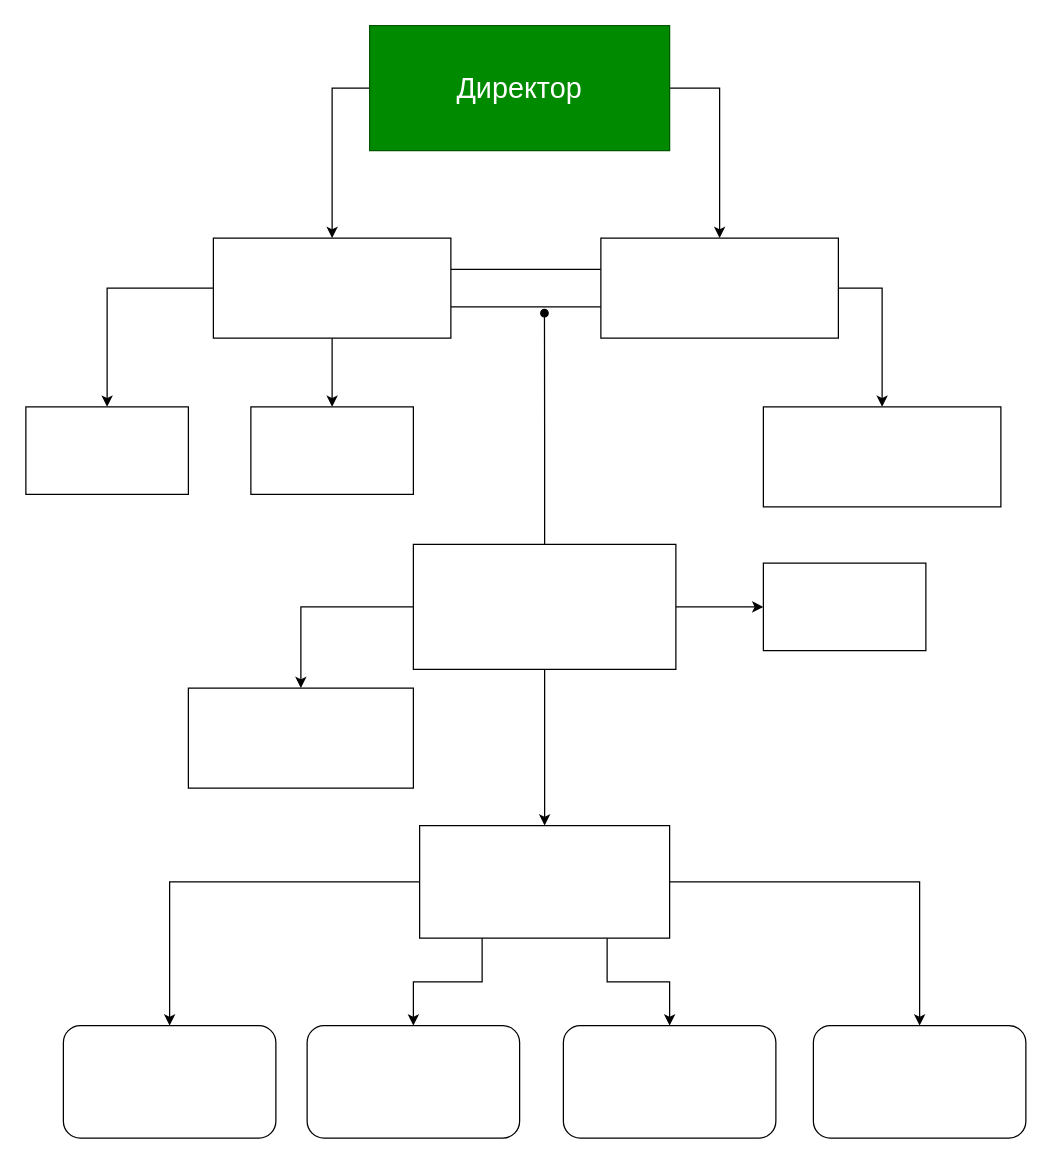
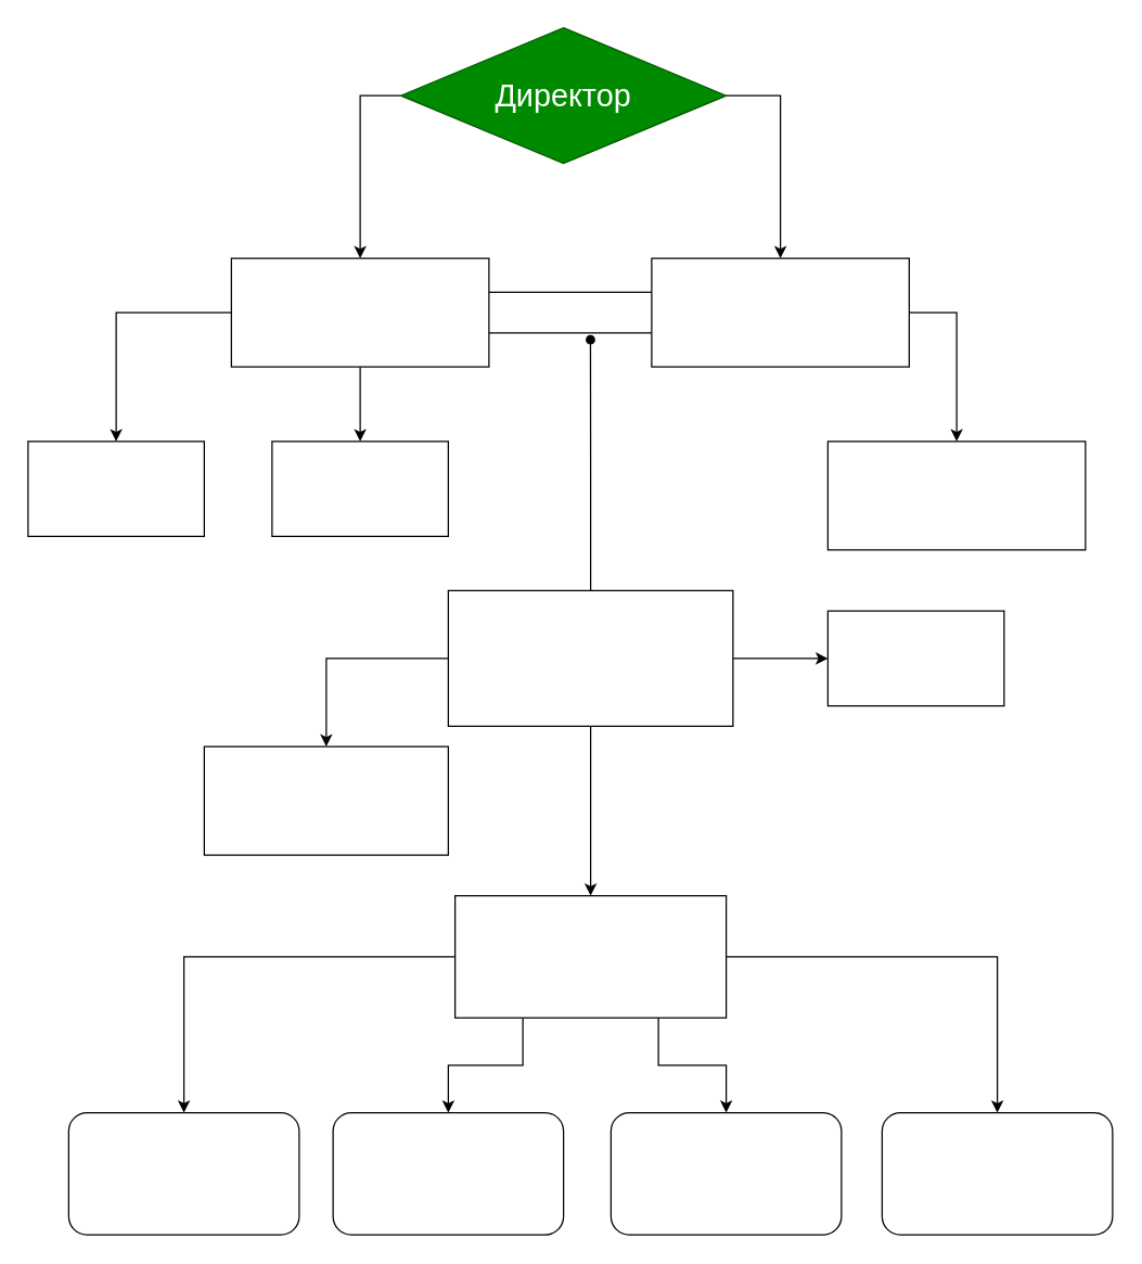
  <mxCell id="0" />
  <mxCell id="1" parent="0" />
  <mxCell id="2" style="edgeStyle=orthogonalEdgeStyle;rounded=0;orthogonalLoop=1;jettySize=auto;html=1;exitX=0;exitY=0.5;exitDx=0;exitDy=0;flowAnimation=0;" parent="1" source="4" target="9" edge="1"><mxGeometry relative="1" as="geometry" /></mxCell>
  <mxCell id="3" style="edgeStyle=orthogonalEdgeStyle;rounded=0;orthogonalLoop=1;jettySize=auto;html=1;exitX=1;exitY=0.5;exitDx=0;exitDy=0;entryX=0.5;entryY=0;entryDx=0;entryDy=0;" parent="1" source="4" target="12" edge="1"><mxGeometry relative="1" as="geometry" /></mxCell>
- <mxCell id="4" value="Директор" style="rounded=0;whiteSpace=wrap;html=1;fontSize=23;fillColor=#008a00;fontColor=#ffffff;strokeColor=#005700;" parent="1" vertex="1"><mxGeometry x="295" y="20" width="240" height="100" as="geometry" /></mxCell>
+ <mxCell id="4" value="Директор" style="rhombus;whiteSpace=wrap;html=1;fontSize=23;fillColor=#008a00;fontColor=#ffffff;strokeColor=#005700;" parent="1" vertex="1"><mxGeometry x="295" y="20" width="240" height="100" as="geometry" /></mxCell>
  <mxCell id="5" style="edgeStyle=orthogonalEdgeStyle;rounded=0;orthogonalLoop=1;jettySize=auto;html=1;exitX=1;exitY=0.5;exitDx=0;exitDy=0;entryX=1;entryY=0.5;entryDx=0;entryDy=0;" parent="1" source="9" target="9" edge="1"><mxGeometry relative="1" as="geometry" /></mxCell>
  <mxCell id="6" style="edgeStyle=orthogonalEdgeStyle;rounded=0;orthogonalLoop=1;jettySize=auto;html=1;exitX=0;exitY=0.5;exitDx=0;exitDy=0;entryX=0.5;entryY=0;entryDx=0;entryDy=0;" parent="1" source="9" target="10" edge="1"><mxGeometry relative="1" as="geometry" /></mxCell>
  <mxCell id="7" style="edgeStyle=orthogonalEdgeStyle;rounded=0;orthogonalLoop=1;jettySize=auto;html=1;exitX=1;exitY=0.5;exitDx=0;exitDy=0;entryX=0;entryY=0.5;entryDx=0;entryDy=0;shape=link;width=30;" parent="1" source="9" target="12" edge="1"><mxGeometry relative="1" as="geometry" /></mxCell>
  <mxCell id="8" style="edgeStyle=orthogonalEdgeStyle;rounded=0;orthogonalLoop=1;jettySize=auto;html=1;exitX=0.5;exitY=1;exitDx=0;exitDy=0;entryX=0.5;entryY=0;entryDx=0;entryDy=0;" parent="1" source="9" target="13" edge="1"><mxGeometry relative="1" as="geometry" /></mxCell>
  <mxCell id="9" value="" style="rounded=0;whiteSpace=wrap;html=1;" parent="1" vertex="1"><mxGeometry x="170" y="190" width="190" height="80" as="geometry" /></mxCell>
  <mxCell id="10" value="" style="rounded=0;whiteSpace=wrap;html=1;" parent="1" vertex="1"><mxGeometry x="20" y="325" width="130" height="70" as="geometry" /></mxCell>
  <mxCell id="11" style="edgeStyle=orthogonalEdgeStyle;rounded=0;orthogonalLoop=1;jettySize=auto;html=1;exitX=1;exitY=0.5;exitDx=0;exitDy=0;" parent="1" source="12" target="19" edge="1"><mxGeometry relative="1" as="geometry" /></mxCell>
  <mxCell id="12" value="" style="rounded=0;whiteSpace=wrap;html=1;" parent="1" vertex="1"><mxGeometry x="480" y="190" width="190" height="80" as="geometry" /></mxCell>
  <mxCell id="13" value="" style="rounded=0;whiteSpace=wrap;html=1;" parent="1" vertex="1"><mxGeometry x="200" y="325" width="130" height="70" as="geometry" /></mxCell>
  <mxCell id="14" style="edgeStyle=orthogonalEdgeStyle;rounded=0;orthogonalLoop=1;jettySize=auto;html=1;exitX=0.5;exitY=0;exitDx=0;exitDy=0;endArrow=oval;endFill=1;" parent="1" source="18" edge="1"><mxGeometry relative="1" as="geometry"><mxPoint x="434.862" y="250" as="targetPoint" /></mxGeometry></mxCell>
  <mxCell id="15" style="edgeStyle=orthogonalEdgeStyle;rounded=0;orthogonalLoop=1;jettySize=auto;html=1;exitX=1;exitY=0.5;exitDx=0;exitDy=0;entryX=0;entryY=0.5;entryDx=0;entryDy=0;" parent="1" source="18" target="20" edge="1"><mxGeometry relative="1" as="geometry" /></mxCell>
  <mxCell id="16" style="edgeStyle=orthogonalEdgeStyle;rounded=0;orthogonalLoop=1;jettySize=auto;html=1;exitX=0;exitY=0.5;exitDx=0;exitDy=0;entryX=0.5;entryY=0;entryDx=0;entryDy=0;" parent="1" source="18" target="21" edge="1"><mxGeometry relative="1" as="geometry" /></mxCell>
  <mxCell id="17" style="edgeStyle=orthogonalEdgeStyle;rounded=0;orthogonalLoop=1;jettySize=auto;html=1;exitX=0.5;exitY=1;exitDx=0;exitDy=0;entryX=0.5;entryY=0;entryDx=0;entryDy=0;" parent="1" source="18" target="26" edge="1"><mxGeometry relative="1" as="geometry" /></mxCell>
  <mxCell id="18" value="" style="rounded=0;whiteSpace=wrap;html=1;" parent="1" vertex="1"><mxGeometry x="330" y="435" width="210" height="100" as="geometry" /></mxCell>
  <mxCell id="19" value="" style="rounded=0;whiteSpace=wrap;html=1;" parent="1" vertex="1"><mxGeometry x="610" y="325" width="190" height="80" as="geometry" /></mxCell>
  <mxCell id="20" value="" style="rounded=0;whiteSpace=wrap;html=1;" parent="1" vertex="1"><mxGeometry x="610" y="450" width="130" height="70" as="geometry" /></mxCell>
  <mxCell id="21" value="" style="rounded=0;whiteSpace=wrap;html=1;" parent="1" vertex="1"><mxGeometry x="150" y="550" width="180" height="80" as="geometry" /></mxCell>
  <mxCell id="22" style="edgeStyle=orthogonalEdgeStyle;rounded=0;orthogonalLoop=1;jettySize=auto;html=1;exitX=1;exitY=0.5;exitDx=0;exitDy=0;entryX=0.5;entryY=0;entryDx=0;entryDy=0;" parent="1" source="26" target="30" edge="1"><mxGeometry relative="1" as="geometry" /></mxCell>
  <mxCell id="23" style="edgeStyle=orthogonalEdgeStyle;rounded=0;orthogonalLoop=1;jettySize=auto;html=1;exitX=0;exitY=0.5;exitDx=0;exitDy=0;entryX=0.5;entryY=0;entryDx=0;entryDy=0;" parent="1" source="26" target="27" edge="1"><mxGeometry relative="1" as="geometry" /></mxCell>
  <mxCell id="24" style="edgeStyle=orthogonalEdgeStyle;rounded=0;orthogonalLoop=1;jettySize=auto;html=1;exitX=0.25;exitY=1;exitDx=0;exitDy=0;entryX=0.5;entryY=0;entryDx=0;entryDy=0;" parent="1" source="26" target="28" edge="1"><mxGeometry relative="1" as="geometry" /></mxCell>
  <mxCell id="25" style="edgeStyle=orthogonalEdgeStyle;rounded=0;orthogonalLoop=1;jettySize=auto;html=1;exitX=0.75;exitY=1;exitDx=0;exitDy=0;entryX=0.5;entryY=0;entryDx=0;entryDy=0;" parent="1" source="26" target="29" edge="1"><mxGeometry relative="1" as="geometry" /></mxCell>
  <mxCell id="26" value="" style="rounded=0;whiteSpace=wrap;html=1;" parent="1" vertex="1"><mxGeometry x="335" y="660" width="200" height="90" as="geometry" /></mxCell>
  <mxCell id="27" value="" style="rounded=1;whiteSpace=wrap;html=1;" parent="1" vertex="1"><mxGeometry x="50" y="820" width="170" height="90" as="geometry" /></mxCell>
  <mxCell id="28" value="" style="rounded=1;whiteSpace=wrap;html=1;" parent="1" vertex="1"><mxGeometry x="245" y="820" width="170" height="90" as="geometry" /></mxCell>
  <mxCell id="29" value="" style="rounded=1;whiteSpace=wrap;html=1;" parent="1" vertex="1"><mxGeometry x="450" y="820" width="170" height="90" as="geometry" /></mxCell>
  <mxCell id="30" value="" style="rounded=1;whiteSpace=wrap;html=1;" parent="1" vertex="1"><mxGeometry x="650" y="820" width="170" height="90" as="geometry" /></mxCell>
